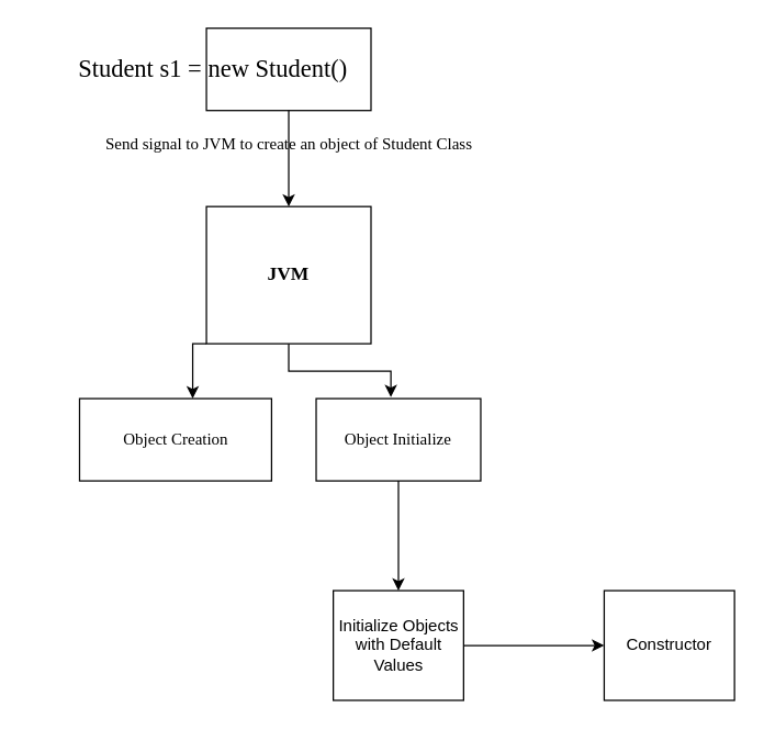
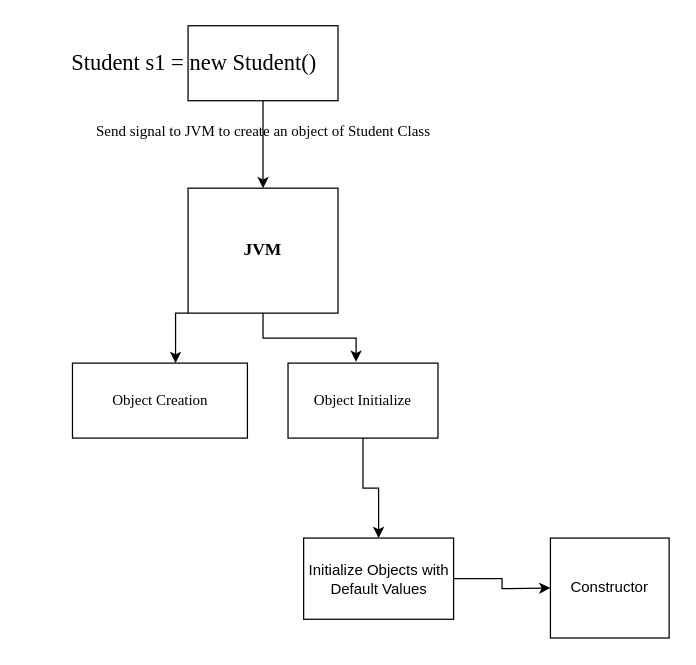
  <mxCell id="0" />
  <mxCell id="1" parent="0" />
  <mxCell id="2" value="&lt;font style=&quot;font-size: 18px;&quot; face=&quot;Tahoma&quot;&gt;Student s1 = new Student()&lt;/font&gt;" style="text;strokeColor=none;align=center;fillColor=none;html=1;verticalAlign=middle;whiteSpace=wrap;rounded=0;" vertex="1" parent="1"><mxGeometry x="20" y="20" width="270" height="60" as="geometry" /></mxCell>
  <mxCell id="3" value="" style="edgeStyle=orthogonalEdgeStyle;rounded=0;orthogonalLoop=1;jettySize=auto;html=1;" edge="1" parent="1" source="4" target="6"><mxGeometry relative="1" as="geometry" /></mxCell>
  <mxCell id="4" value="" style="rounded=0;whiteSpace=wrap;html=1;fillColor=none;" vertex="1" parent="1"><mxGeometry x="150" y="20" width="120" height="60" as="geometry" /></mxCell>
  <mxCell id="5" value="" style="edgeStyle=orthogonalEdgeStyle;rounded=0;orthogonalLoop=1;jettySize=auto;html=1;" edge="1" parent="1" source="6" target="8"><mxGeometry relative="1" as="geometry"><Array as="points"><mxPoint x="210" y="250" /><mxPoint x="140" y="250" /></Array></mxGeometry></mxCell>
  <mxCell id="6" value="&lt;font style=&quot;font-size: 14px;&quot; face=&quot;Tahoma&quot;&gt;&lt;b&gt;JVM&lt;/b&gt;&lt;/font&gt;" style="rounded=0;whiteSpace=wrap;html=1;fillColor=none;" vertex="1" parent="1"><mxGeometry x="150" y="150" width="120" height="100" as="geometry" /></mxCell>
  <mxCell id="7" value="&lt;font face=&quot;Comic Sans MS&quot;&gt;Send signal to JVM to create an object of Student Class&lt;/font&gt;" style="text;align=center;html=1;verticalAlign=middle;whiteSpace=wrap;rounded=0;" vertex="1" parent="1"><mxGeometry x="57.5" y="90" width="305" height="30" as="geometry" /></mxCell>
  <mxCell id="8" value="&lt;font face=&quot;Comic Sans MS&quot;&gt;Object Creation&lt;/font&gt;" style="whiteSpace=wrap;html=1;fillColor=none;rounded=0;" vertex="1" parent="1"><mxGeometry x="57.5" y="290" width="140" height="60" as="geometry" /></mxCell>
  <mxCell id="9" value="" style="edgeStyle=orthogonalEdgeStyle;rounded=0;orthogonalLoop=1;jettySize=auto;html=1;" edge="1" parent="1" source="10" target="13"><mxGeometry relative="1" as="geometry" /></mxCell>
  <mxCell id="10" value="&lt;font face=&quot;Comic Sans MS&quot;&gt;Object Initialize&lt;/font&gt;" style="rounded=0;whiteSpace=wrap;html=1;fillColor=none;" vertex="1" parent="1"><mxGeometry x="230" y="290" width="120" height="60" as="geometry" /></mxCell>
  <mxCell id="11" style="edgeStyle=orthogonalEdgeStyle;rounded=0;orthogonalLoop=1;jettySize=auto;html=1;entryX=0.454;entryY=-0.017;entryDx=0;entryDy=0;entryPerimeter=0;" edge="1" parent="1" source="6" target="10"><mxGeometry relative="1" as="geometry" /></mxCell>
  <mxCell id="12" value="" style="edgeStyle=orthogonalEdgeStyle;rounded=0;orthogonalLoop=1;jettySize=auto;html=1;" edge="1" parent="1" source="13"><mxGeometry relative="1" as="geometry"><mxPoint x="440" y="470" as="targetPoint" /></mxGeometry></mxCell>
- <mxCell id="13" value="Initialize Objects with Default Values" style="whiteSpace=wrap;html=1;fillColor=none;rounded=0;" vertex="1" parent="1"><mxGeometry x="242.5" y="430" width="95" height="80" as="geometry" /></mxCell>
+ <mxCell id="13" value="Initialize Objects with Default Values" style="whiteSpace=wrap;html=1;fillColor=none;rounded=0;" vertex="1" parent="1"><mxGeometry x="242.5" y="430" width="120" height="65" as="geometry" /></mxCell>
  <mxCell id="14" value="Constructor" style="whiteSpace=wrap;html=1;fillColor=none;rounded=0;" vertex="1" parent="1"><mxGeometry x="440" y="430" width="95" height="80" as="geometry" /></mxCell>
